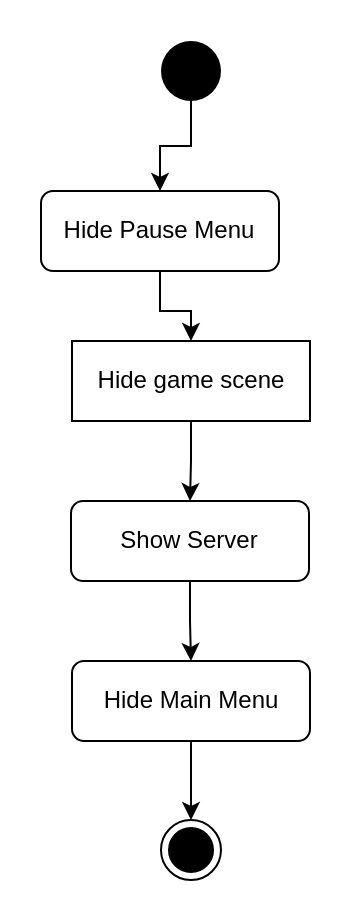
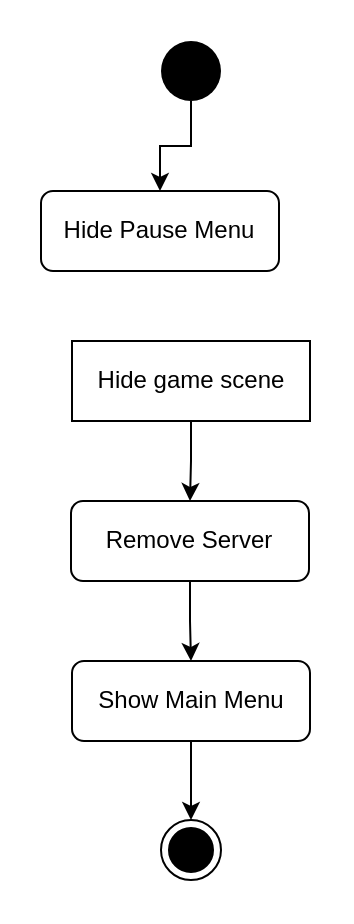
  <mxCell id="0" />
  <mxCell id="1" parent="0" />
  <mxCell id="2" style="edgeStyle=orthogonalEdgeStyle;rounded=0;orthogonalLoop=1;jettySize=auto;html=1;entryX=0.5;entryY=0;entryDx=0;entryDy=0;" edge="1" parent="1" source="3" target="5"><mxGeometry relative="1" as="geometry" /></mxCell>
  <mxCell id="3" value="" style="ellipse;fillColor=#000000;strokeColor=none;" vertex="1" parent="1"><mxGeometry x="80" y="20" width="30" height="30" as="geometry" /></mxCell>
- <mxCell id="4" style="edgeStyle=orthogonalEdgeStyle;rounded=0;orthogonalLoop=1;jettySize=auto;html=1;" edge="1" parent="1" source="5" target="9"><mxGeometry relative="1" as="geometry" /></mxCell>
  <mxCell id="5" value="Hide Pause Menu" style="rounded=1;whiteSpace=wrap;html=1;" vertex="1" parent="1"><mxGeometry x="20" y="95" width="119" height="40" as="geometry" /></mxCell>
  <mxCell id="6" style="edgeStyle=orthogonalEdgeStyle;rounded=0;orthogonalLoop=1;jettySize=auto;html=1;" edge="1" parent="1" source="7" target="12"><mxGeometry relative="1" as="geometry" /></mxCell>
- <mxCell id="7" value="Show Server" style="rounded=1;whiteSpace=wrap;html=1;" vertex="1" parent="1"><mxGeometry x="35" y="250" width="119" height="40" as="geometry" /></mxCell>
+ <mxCell id="7" value="Remove Server" style="rounded=1;whiteSpace=wrap;html=1;" vertex="1" parent="1"><mxGeometry x="35" y="250" width="119" height="40" as="geometry" /></mxCell>
  <mxCell id="8" style="edgeStyle=orthogonalEdgeStyle;rounded=0;orthogonalLoop=1;jettySize=auto;html=1;" edge="1" parent="1" source="9" target="7"><mxGeometry relative="1" as="geometry" /></mxCell>
  <mxCell id="9" value="Hide game scene" style="whiteSpace=wrap;html=1;rounded=0;" vertex="1" parent="1"><mxGeometry x="35.5" y="170" width="119" height="40" as="geometry" /></mxCell>
  <mxCell id="10" value="" style="ellipse;html=1;shape=endState;fillColor=#000000;strokeColor=#000000;" vertex="1" parent="1"><mxGeometry x="80" y="409.5" width="30" height="30" as="geometry" /></mxCell>
  <mxCell id="11" style="edgeStyle=orthogonalEdgeStyle;rounded=0;orthogonalLoop=1;jettySize=auto;html=1;" edge="1" parent="1" source="12" target="10"><mxGeometry relative="1" as="geometry" /></mxCell>
- <mxCell id="12" value="Hide Main Menu" style="rounded=1;whiteSpace=wrap;html=1;" vertex="1" parent="1"><mxGeometry x="35.5" y="330" width="119" height="40" as="geometry" /></mxCell>
+ <mxCell id="12" value="Show Main Menu" style="rounded=1;whiteSpace=wrap;html=1;" vertex="1" parent="1"><mxGeometry x="35.5" y="330" width="119" height="40" as="geometry" /></mxCell>
